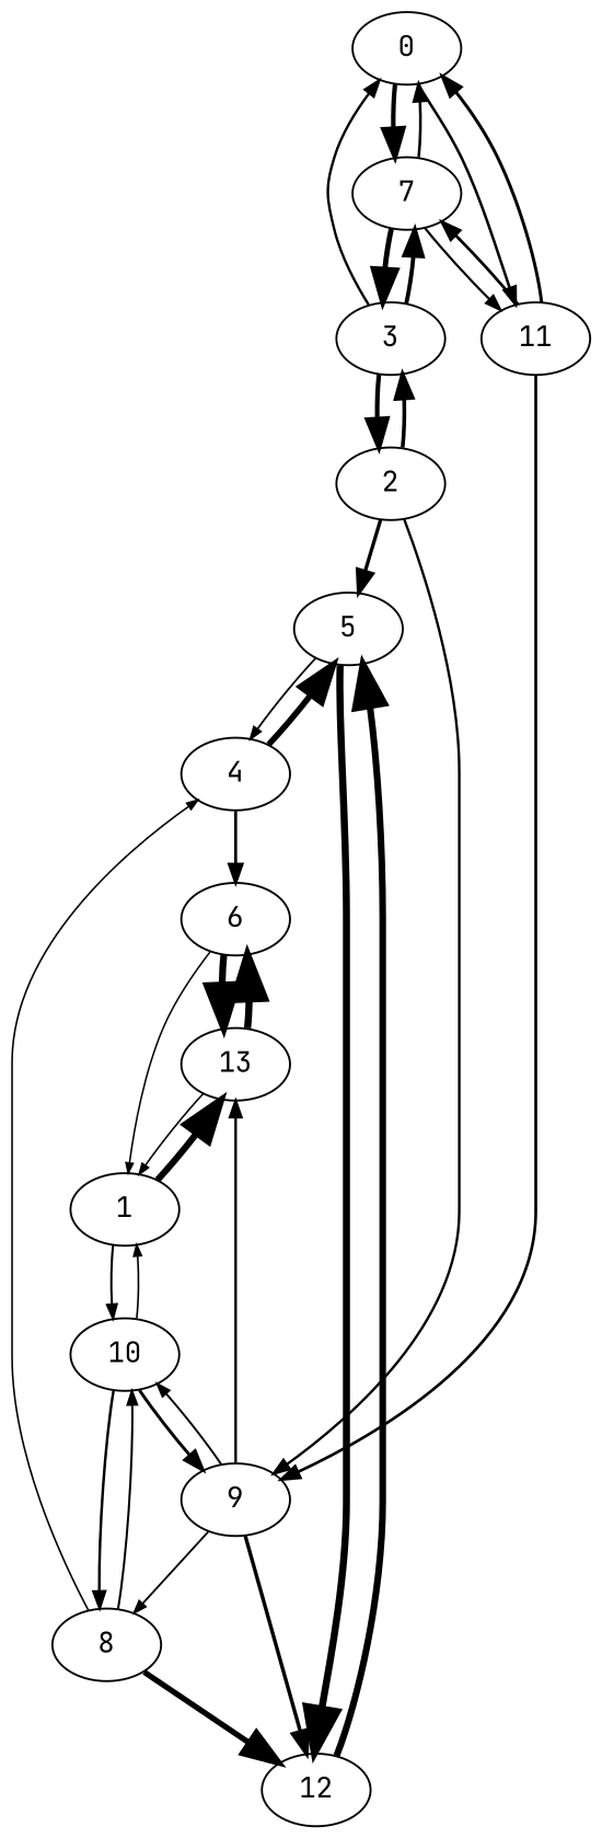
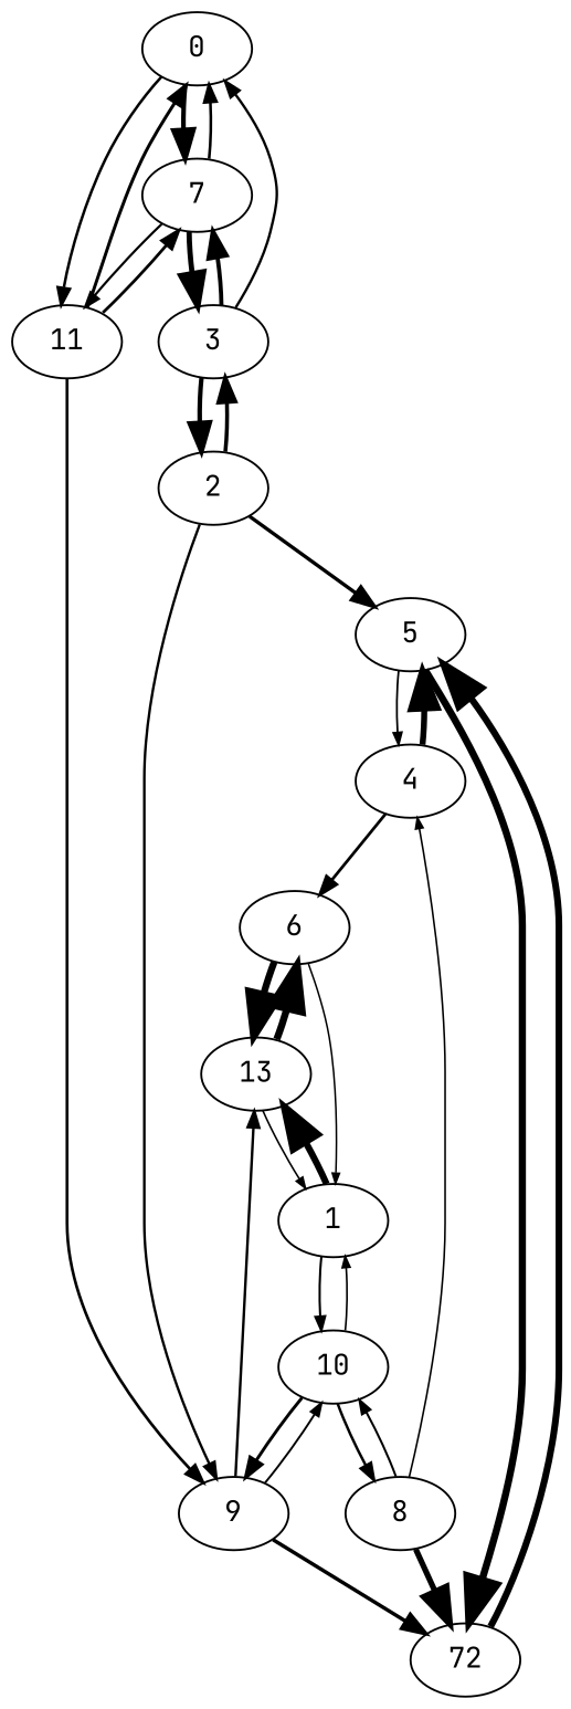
  digraph {
    fontname="JetBrains Mono"
    node [fontname="JetBrains Mono"]
    edge [fontname="JetBrains Mono"]
    0
    7
    11
    3
    2
    9
    5
    10
    13
    8
-   12
+   12 [label=72]
    4
    1
    6
    0 -> 7 [arrowsize=1.4245916654168962 penwidth=2.2625867627209533]
    0 -> 11 [arrowsize=0.8514770961335023 penwidth=1.3523459762120333]
    7 -> 0 [arrowsize=0.8589401822458671 penwidth=1.36419911297873]
    7 -> 11 [arrowsize=0.7347913558044679 penwidth=1.167021565101214]
    7 -> 3 [arrowsize=1.6421305767341876 penwidth=2.6080897395190044]
    11 -> 0 [arrowsize=1.0032115028563633 penwidth=1.593335916301283]
    11 -> 7 [arrowsize=0.9236523758463007 penwidth=1.466977302814713]
    11 -> 9 [arrowsize=0.897147970263694 penwidth=1.4248820704188083]
    3 -> 0 [arrowsize=0.792829261712753 penwidth=1.2591994156614315]
    3 -> 7 [arrowsize=1.29489218368796 penwidth=2.0565934682102895]
    3 -> 2 [arrowsize=1.4201462984105602 penwidth=2.2555264739461838]
    2 -> 3 [arrowsize=1.203444802018987 penwidth=1.9113535090889793]
    2 -> 9 [arrowsize=0.7931810775267234 penwidth=1.2597581819542079]
    2 -> 5 [arrowsize=1.1168396519082617 penwidth=1.7738041530307689]
    9 -> 10 [arrowsize=0.6445514713057103 penwidth=1.023699395603187]
    9 -> 13 [arrowsize=0.8080375613391341 penwidth=1.2833537738915661]
-   9 -> 8 [arrowsize=0.6166268491798204 penwidth=0.9793485251679501]
    9 -> 12 [arrowsize=1.1522069055081832 penwidth=1.8299756734541732]
    5 -> 12 [arrowsize=2.21 penwidth=3.5100000000000002]
    5 -> 4 [arrowsize=0.5960494221312694 penwidth=0.9466667292673103]
    10 -> 9 [arrowsize=0.9811696880065371 penwidth=1.5583283280103828]
    10 -> 8 [arrowsize=0.8252860783370781 penwidth=1.3107484773588889]
    10 -> 1 [arrowsize=0.5492867216323666 penwidth=0.8723965578867]
    13 -> 1 [arrowsize=0.5349041385474911 penwidth=0.8495536318107212]
    13 -> 6 [arrowsize=2.2034145167519807 penwidth=3.4995407030766756]
    8 -> 10 [arrowsize=0.6767733681752613 penwidth=1.074875349454827]
    8 -> 12 [arrowsize=1.7771207295827864 penwidth=2.8224858646314845]
    8 -> 4 [arrowsize=0.5355630260164951 penwidth=0.8506001001438452]
    12 -> 5 [arrowsize=2.080822227245765 penwidth=3.304835302096215]
    4 -> 5 [arrowsize=1.8694634103210246 penwidth=2.9691477693333925]
    4 -> 6 [arrowsize=0.9174940539678723 penwidth=1.4571964386548562]
    1 -> 10 [arrowsize=0.6906297322250222 penwidth=1.0968825158868]
    1 -> 13 [arrowsize=2.046629501082791 penwidth=3.25052920760208]
    6 -> 13 [arrowsize=2.1376383897575724 penwidth=3.3950727366737916]
    6 -> 1 [arrowsize=0.51 penwidth=0.81]
  }
